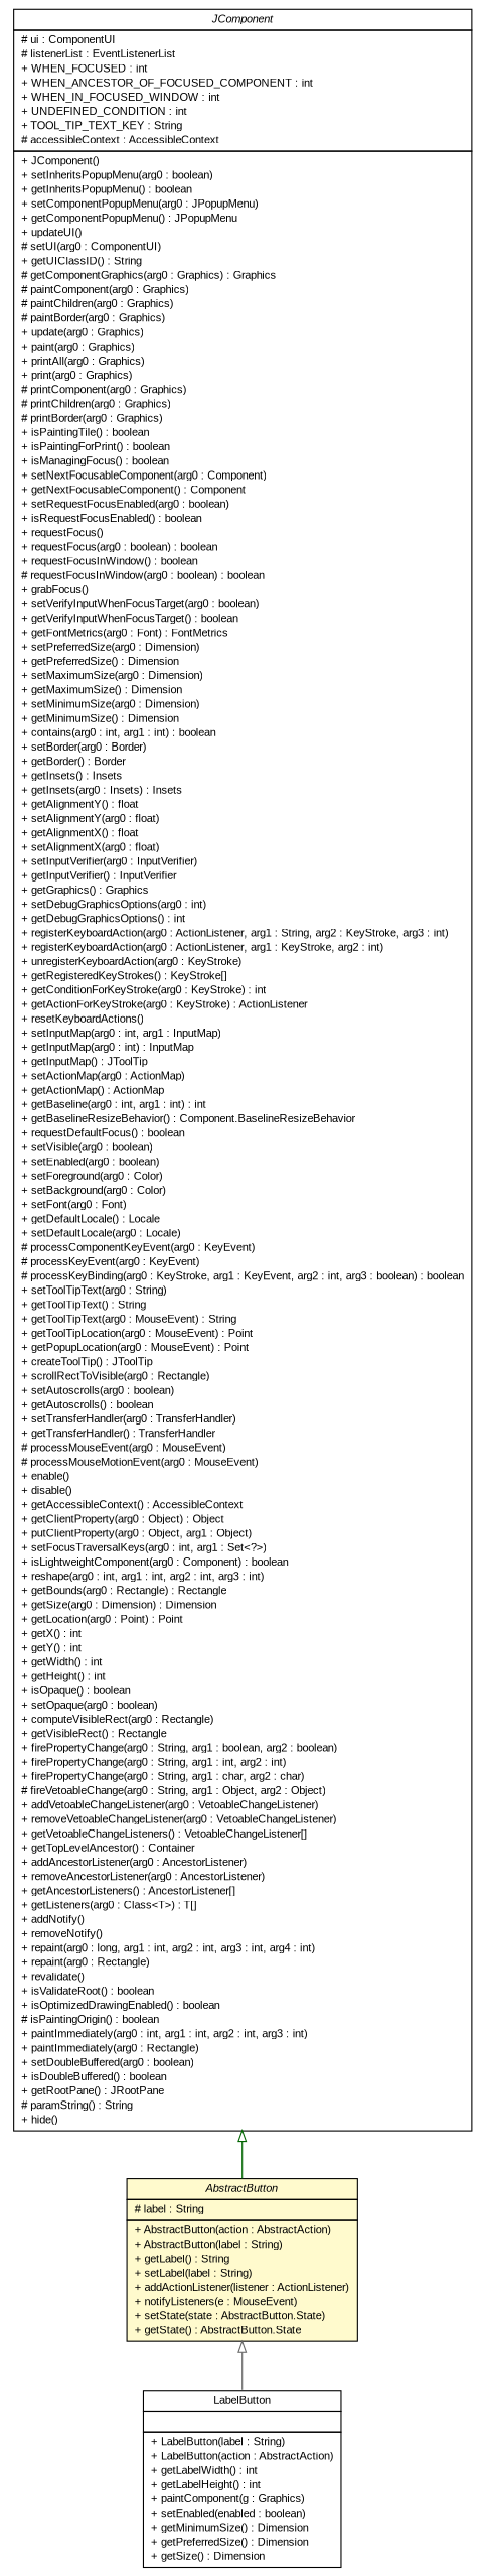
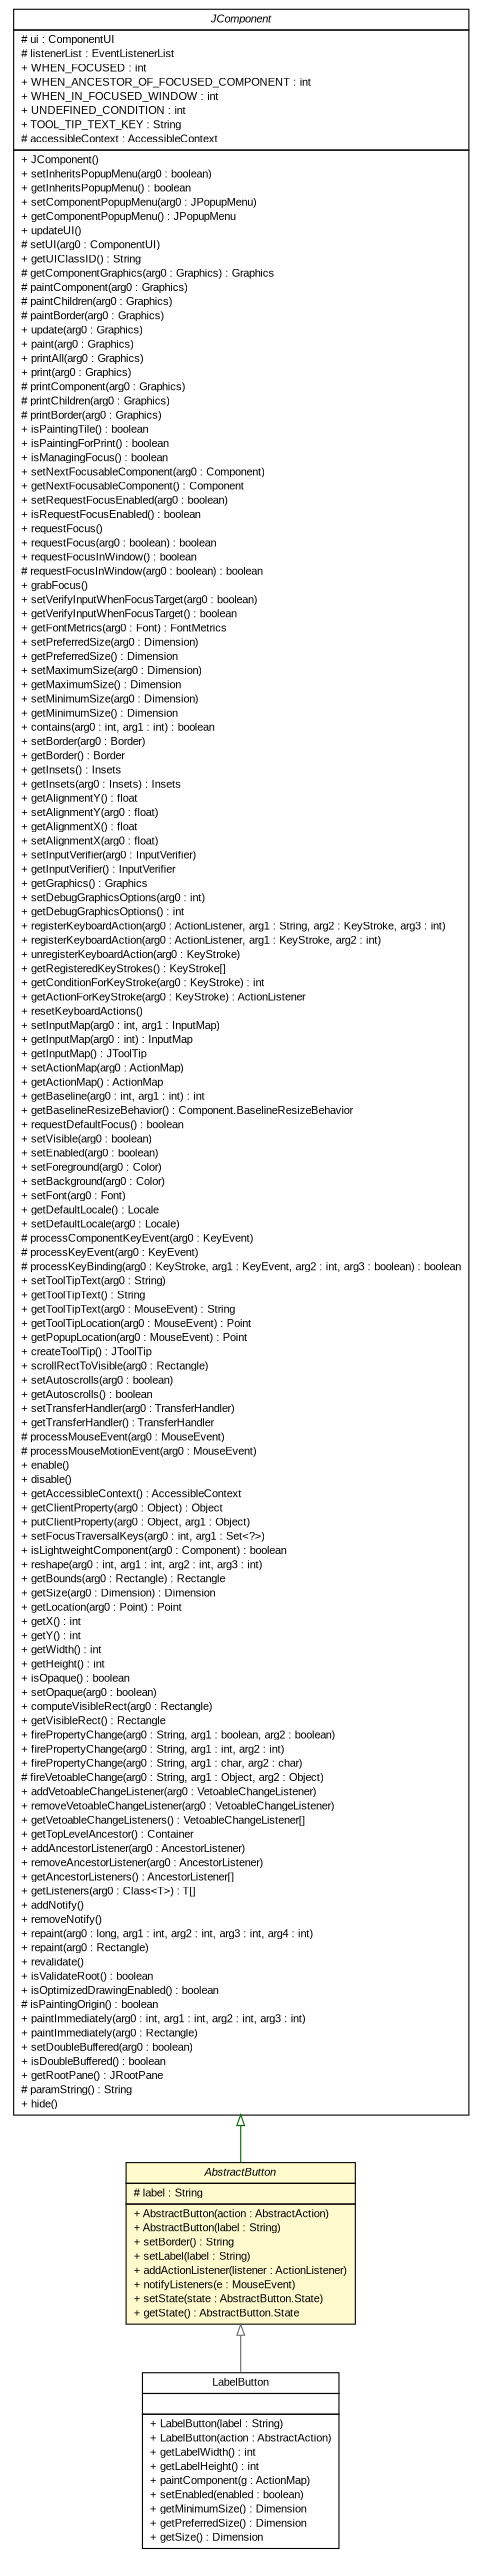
  digraph {
    nodesep=0.25
    ranksep=0.5
    node [fontcolor=black fontname=arial fontsize=10.0 shape=plaintext]
    edge [arrowtail=empty dir=back fontname=arial fontsize=10 headport=p labelfontname=arial labelfontsize=10 tailport=p]
-   n1 [label=<<table title="com.github.tilastokeskus.matertis.ui.LabelButton" border="0" cellborder="1" cellspacing="0" cellpadding="2" port="p" href="./LabelButton.html"> 		<tr><td><table border="0" cellspacing="0" cellpadding="1"> <tr><td align="center" balign="center"> LabelButton </td></tr> 		</table></td></tr> 		<tr><td><table border="0" cellspacing="0" cellpadding="1"> <tr><td align="left" balign="left">  </td></tr> 		</table></td></tr> 		<tr><td><table border="0" cellspacing="0" cellpadding="1"> <tr><td align="left" balign="left"> + LabelButton(label : String) </td></tr> <tr><td align="left" balign="left"> + LabelButton(action : AbstractAction) </td></tr> <tr><td align="left" balign="left"> + getLabelWidth() : int </td></tr> <tr><td align="left" balign="left"> + getLabelHeight() : int </td></tr> <tr><td align="left" balign="left"> + paintComponent(g : Graphics) </td></tr> <tr><td align="left" balign="left"> + setEnabled(enabled : boolean) </td></tr> <tr><td align="left" balign="left"> + getMinimumSize() : Dimension </td></tr> <tr><td align="left" balign="left"> + getPreferredSize() : Dimension </td></tr> <tr><td align="left" balign="left"> + getSize() : Dimension </td></tr> 		</table></td></tr> 		</table>>]
-   n2 [label=<<table title="com.github.tilastokeskus.matertis.ui.AbstractButton" border="0" cellborder="1" cellspacing="0" cellpadding="2" port="p" bgcolor="lemonChiffon" href="./AbstractButton.html"> 		<tr><td><table border="0" cellspacing="0" cellpadding="1"> <tr><td align="center" balign="center"><font face="arial italic"> AbstractButton </font></td></tr> 		</table></td></tr> 		<tr><td><table border="0" cellspacing="0" cellpadding="1"> <tr><td align="left" balign="left"> # label : String </td></tr> 		</table></td></tr> 		<tr><td><table border="0" cellspacing="0" cellpadding="1"> <tr><td align="left" balign="left"> + AbstractButton(action : AbstractAction) </td></tr> <tr><td align="left" balign="left"> + AbstractButton(label : String) </td></tr> <tr><td align="left" balign="left"> + getLabel() : String </td></tr> <tr><td align="left" balign="left"> + setLabel(label : String) </td></tr> <tr><td align="left" balign="left"> + addActionListener(listener : ActionListener) </td></tr> <tr><td align="left" balign="left"> + notifyListeners(e : MouseEvent) </td></tr> <tr><td align="left" balign="left"> + setState(state : AbstractButton.State) </td></tr> <tr><td align="left" balign="left"> + getState() : AbstractButton.State </td></tr> 		</table></td></tr> 		</table>>]
+   n1 [label=<<table title="com.github.tilastokeskus.matertis.ui.LabelButton" border="0" cellborder="1" cellspacing="0" cellpadding="2" port="p" href="./LabelButton.html"> 		<tr><td><table border="0" cellspacing="0" cellpadding="1"> <tr><td align="center" balign="center"> LabelButton </td></tr> 		</table></td></tr> 		<tr><td><table border="0" cellspacing="0" cellpadding="1"> <tr><td align="left" balign="left">  </td></tr> 		</table></td></tr> 		<tr><td><table border="0" cellspacing="0" cellpadding="1"> <tr><td align="left" balign="left"> + LabelButton(label : String) </td></tr> <tr><td align="left" balign="left"> + LabelButton(action : AbstractAction) </td></tr> <tr><td align="left" balign="left"> + getLabelWidth() : int </td></tr> <tr><td align="left" balign="left"> + getLabelHeight() : int </td></tr> <tr><td align="left" balign="left"> + paintComponent(g : ActionMap) </td></tr> <tr><td align="left" balign="left"> + setEnabled(enabled : boolean) </td></tr> <tr><td align="left" balign="left"> + getMinimumSize() : Dimension </td></tr> <tr><td align="left" balign="left"> + getPreferredSize() : Dimension </td></tr> <tr><td align="left" balign="left"> + getSize() : Dimension </td></tr> 		</table></td></tr> 		</table>>]
+   n2 [label=<<table title="com.github.tilastokeskus.matertis.ui.AbstractButton" border="0" cellborder="1" cellspacing="0" cellpadding="2" port="p" bgcolor="lemonChiffon" href="./AbstractButton.html"> 		<tr><td><table border="0" cellspacing="0" cellpadding="1"> <tr><td align="center" balign="center"><font face="arial italic"> AbstractButton </font></td></tr> 		</table></td></tr> 		<tr><td><table border="0" cellspacing="0" cellpadding="1"> <tr><td align="left" balign="left"> # label : String </td></tr> 		</table></td></tr> 		<tr><td><table border="0" cellspacing="0" cellpadding="1"> <tr><td align="left" balign="left"> + AbstractButton(action : AbstractAction) </td></tr> <tr><td align="left" balign="left"> + AbstractButton(label : String) </td></tr> <tr><td align="left" balign="left"> + setBorder() : String </td></tr> <tr><td align="left" balign="left"> + setLabel(label : String) </td></tr> <tr><td align="left" balign="left"> + addActionListener(listener : ActionListener) </td></tr> <tr><td align="left" balign="left"> + notifyListeners(e : MouseEvent) </td></tr> <tr><td align="left" balign="left"> + setState(state : AbstractButton.State) </td></tr> <tr><td align="left" balign="left"> + getState() : AbstractButton.State </td></tr> 		</table></td></tr> 		</table>>]
    n3 [label=<<table title="javax.swing.JComponent" border="0" cellborder="1" cellspacing="0" cellpadding="2" port="p" href="http://java.sun.com/j2se/1.4.2/docs/api/javax/swing/JComponent.html"> 		<tr><td><table border="0" cellspacing="0" cellpadding="1"> <tr><td align="center" balign="center"><font face="arial italic"> JComponent </font></td></tr> 		</table></td></tr> 		<tr><td><table border="0" cellspacing="0" cellpadding="1"> <tr><td align="left" balign="left"> # ui : ComponentUI </td></tr> <tr><td align="left" balign="left"> # listenerList : EventListenerList </td></tr> <tr><td align="left" balign="left"> + WHEN_FOCUSED : int </td></tr> <tr><td align="left" balign="left"> + WHEN_ANCESTOR_OF_FOCUSED_COMPONENT : int </td></tr> <tr><td align="left" balign="left"> + WHEN_IN_FOCUSED_WINDOW : int </td></tr> <tr><td align="left" balign="left"> + UNDEFINED_CONDITION : int </td></tr> <tr><td align="left" balign="left"> + TOOL_TIP_TEXT_KEY : String </td></tr> <tr><td align="left" balign="left"> # accessibleContext : AccessibleContext </td></tr> 		</table></td></tr> 		<tr><td><table border="0" cellspacing="0" cellpadding="1"> <tr><td align="left" balign="left"> + JComponent() </td></tr> <tr><td align="left" balign="left"> + setInheritsPopupMenu(arg0 : boolean) </td></tr> <tr><td align="left" balign="left"> + getInheritsPopupMenu() : boolean </td></tr> <tr><td align="left" balign="left"> + setComponentPopupMenu(arg0 : JPopupMenu) </td></tr> <tr><td align="left" balign="left"> + getComponentPopupMenu() : JPopupMenu </td></tr> <tr><td align="left" balign="left"> + updateUI() </td></tr> <tr><td align="left" balign="left"> # setUI(arg0 : ComponentUI) </td></tr> <tr><td align="left" balign="left"> + getUIClassID() : String </td></tr> <tr><td align="left" balign="left"> # getComponentGraphics(arg0 : Graphics) : Graphics </td></tr> <tr><td align="left" balign="left"> # paintComponent(arg0 : Graphics) </td></tr> <tr><td align="left" balign="left"> # paintChildren(arg0 : Graphics) </td></tr> <tr><td align="left" balign="left"> # paintBorder(arg0 : Graphics) </td></tr> <tr><td align="left" balign="left"> + update(arg0 : Graphics) </td></tr> <tr><td align="left" balign="left"> + paint(arg0 : Graphics) </td></tr> <tr><td align="left" balign="left"> + printAll(arg0 : Graphics) </td></tr> <tr><td align="left" balign="left"> + print(arg0 : Graphics) </td></tr> <tr><td align="left" balign="left"> # printComponent(arg0 : Graphics) </td></tr> <tr><td align="left" balign="left"> # printChildren(arg0 : Graphics) </td></tr> <tr><td align="left" balign="left"> # printBorder(arg0 : Graphics) </td></tr> <tr><td align="left" balign="left"> + isPaintingTile() : boolean </td></tr> <tr><td align="left" balign="left"> + isPaintingForPrint() : boolean </td></tr> <tr><td align="left" balign="left"> + isManagingFocus() : boolean </td></tr> <tr><td align="left" balign="left"> + setNextFocusableComponent(arg0 : Component) </td></tr> <tr><td align="left" balign="left"> + getNextFocusableComponent() : Component </td></tr> <tr><td align="left" balign="left"> + setRequestFocusEnabled(arg0 : boolean) </td></tr> <tr><td align="left" balign="left"> + isRequestFocusEnabled() : boolean </td></tr> <tr><td align="left" balign="left"> + requestFocus() </td></tr> <tr><td align="left" balign="left"> + requestFocus(arg0 : boolean) : boolean </td></tr> <tr><td align="left" balign="left"> + requestFocusInWindow() : boolean </td></tr> <tr><td align="left" balign="left"> # requestFocusInWindow(arg0 : boolean) : boolean </td></tr> <tr><td align="left" balign="left"> + grabFocus() </td></tr> <tr><td align="left" balign="left"> + setVerifyInputWhenFocusTarget(arg0 : boolean) </td></tr> <tr><td align="left" balign="left"> + getVerifyInputWhenFocusTarget() : boolean </td></tr> <tr><td align="left" balign="left"> + getFontMetrics(arg0 : Font) : FontMetrics </td></tr> <tr><td align="left" balign="left"> + setPreferredSize(arg0 : Dimension) </td></tr> <tr><td align="left" balign="left"> + getPreferredSize() : Dimension </td></tr> <tr><td align="left" balign="left"> + setMaximumSize(arg0 : Dimension) </td></tr> <tr><td align="left" balign="left"> + getMaximumSize() : Dimension </td></tr> <tr><td align="left" balign="left"> + setMinimumSize(arg0 : Dimension) </td></tr> <tr><td align="left" balign="left"> + getMinimumSize() : Dimension </td></tr> <tr><td align="left" balign="left"> + contains(arg0 : int, arg1 : int) : boolean </td></tr> <tr><td align="left" balign="left"> + setBorder(arg0 : Border) </td></tr> <tr><td align="left" balign="left"> + getBorder() : Border </td></tr> <tr><td align="left" balign="left"> + getInsets() : Insets </td></tr> <tr><td align="left" balign="left"> + getInsets(arg0 : Insets) : Insets </td></tr> <tr><td align="left" balign="left"> + getAlignmentY() : float </td></tr> <tr><td align="left" balign="left"> + setAlignmentY(arg0 : float) </td></tr> <tr><td align="left" balign="left"> + getAlignmentX() : float </td></tr> <tr><td align="left" balign="left"> + setAlignmentX(arg0 : float) </td></tr> <tr><td align="left" balign="left"> + setInputVerifier(arg0 : InputVerifier) </td></tr> <tr><td align="left" balign="left"> + getInputVerifier() : InputVerifier </td></tr> <tr><td align="left" balign="left"> + getGraphics() : Graphics </td></tr> <tr><td align="left" balign="left"> + setDebugGraphicsOptions(arg0 : int) </td></tr> <tr><td align="left" balign="left"> + getDebugGraphicsOptions() : int </td></tr> <tr><td align="left" balign="left"> + registerKeyboardAction(arg0 : ActionListener, arg1 : String, arg2 : KeyStroke, arg3 : int) </td></tr> <tr><td align="left" balign="left"> + registerKeyboardAction(arg0 : ActionListener, arg1 : KeyStroke, arg2 : int) </td></tr> <tr><td align="left" balign="left"> + unregisterKeyboardAction(arg0 : KeyStroke) </td></tr> <tr><td align="left" balign="left"> + getRegisteredKeyStrokes() : KeyStroke[] </td></tr> <tr><td align="left" balign="left"> + getConditionForKeyStroke(arg0 : KeyStroke) : int </td></tr> <tr><td align="left" balign="left"> + getActionForKeyStroke(arg0 : KeyStroke) : ActionListener </td></tr> <tr><td align="left" balign="left"> + resetKeyboardActions() </td></tr> <tr><td align="left" balign="left"> + setInputMap(arg0 : int, arg1 : InputMap) </td></tr> <tr><td align="left" balign="left"> + getInputMap(arg0 : int) : InputMap </td></tr> <tr><td align="left" balign="left"> + getInputMap() : JToolTip </td></tr> <tr><td align="left" balign="left"> + setActionMap(arg0 : ActionMap) </td></tr> <tr><td align="left" balign="left"> + getActionMap() : ActionMap </td></tr> <tr><td align="left" balign="left"> + getBaseline(arg0 : int, arg1 : int) : int </td></tr> <tr><td align="left" balign="left"> + getBaselineResizeBehavior() : Component.BaselineResizeBehavior </td></tr> <tr><td align="left" balign="left"> + requestDefaultFocus() : boolean </td></tr> <tr><td align="left" balign="left"> + setVisible(arg0 : boolean) </td></tr> <tr><td align="left" balign="left"> + setEnabled(arg0 : boolean) </td></tr> <tr><td align="left" balign="left"> + setForeground(arg0 : Color) </td></tr> <tr><td align="left" balign="left"> + setBackground(arg0 : Color) </td></tr> <tr><td align="left" balign="left"> + setFont(arg0 : Font) </td></tr> <tr><td align="left" balign="left"> + getDefaultLocale() : Locale </td></tr> <tr><td align="left" balign="left"> + setDefaultLocale(arg0 : Locale) </td></tr> <tr><td align="left" balign="left"> # processComponentKeyEvent(arg0 : KeyEvent) </td></tr> <tr><td align="left" balign="left"> # processKeyEvent(arg0 : KeyEvent) </td></tr> <tr><td align="left" balign="left"> # processKeyBinding(arg0 : KeyStroke, arg1 : KeyEvent, arg2 : int, arg3 : boolean) : boolean </td></tr> <tr><td align="left" balign="left"> + setToolTipText(arg0 : String) </td></tr> <tr><td align="left" balign="left"> + getToolTipText() : String </td></tr> <tr><td align="left" balign="left"> + getToolTipText(arg0 : MouseEvent) : String </td></tr> <tr><td align="left" balign="left"> + getToolTipLocation(arg0 : MouseEvent) : Point </td></tr> <tr><td align="left" balign="left"> + getPopupLocation(arg0 : MouseEvent) : Point </td></tr> <tr><td align="left" balign="left"> + createToolTip() : JToolTip </td></tr> <tr><td align="left" balign="left"> + scrollRectToVisible(arg0 : Rectangle) </td></tr> <tr><td align="left" balign="left"> + setAutoscrolls(arg0 : boolean) </td></tr> <tr><td align="left" balign="left"> + getAutoscrolls() : boolean </td></tr> <tr><td align="left" balign="left"> + setTransferHandler(arg0 : TransferHandler) </td></tr> <tr><td align="left" balign="left"> + getTransferHandler() : TransferHandler </td></tr> <tr><td align="left" balign="left"> # processMouseEvent(arg0 : MouseEvent) </td></tr> <tr><td align="left" balign="left"> # processMouseMotionEvent(arg0 : MouseEvent) </td></tr> <tr><td align="left" balign="left"> + enable() </td></tr> <tr><td align="left" balign="left"> + disable() </td></tr> <tr><td align="left" balign="left"> + getAccessibleContext() : AccessibleContext </td></tr> <tr><td align="left" balign="left"> + getClientProperty(arg0 : Object) : Object </td></tr> <tr><td align="left" balign="left"> + putClientProperty(arg0 : Object, arg1 : Object) </td></tr> <tr><td align="left" balign="left"> + setFocusTraversalKeys(arg0 : int, arg1 : Set&lt;?&gt;) </td></tr> <tr><td align="left" balign="left"> + isLightweightComponent(arg0 : Component) : boolean </td></tr> <tr><td align="left" balign="left"> + reshape(arg0 : int, arg1 : int, arg2 : int, arg3 : int) </td></tr> <tr><td align="left" balign="left"> + getBounds(arg0 : Rectangle) : Rectangle </td></tr> <tr><td align="left" balign="left"> + getSize(arg0 : Dimension) : Dimension </td></tr> <tr><td align="left" balign="left"> + getLocation(arg0 : Point) : Point </td></tr> <tr><td align="left" balign="left"> + getX() : int </td></tr> <tr><td align="left" balign="left"> + getY() : int </td></tr> <tr><td align="left" balign="left"> + getWidth() : int </td></tr> <tr><td align="left" balign="left"> + getHeight() : int </td></tr> <tr><td align="left" balign="left"> + isOpaque() : boolean </td></tr> <tr><td align="left" balign="left"> + setOpaque(arg0 : boolean) </td></tr> <tr><td align="left" balign="left"> + computeVisibleRect(arg0 : Rectangle) </td></tr> <tr><td align="left" balign="left"> + getVisibleRect() : Rectangle </td></tr> <tr><td align="left" balign="left"> + firePropertyChange(arg0 : String, arg1 : boolean, arg2 : boolean) </td></tr> <tr><td align="left" balign="left"> + firePropertyChange(arg0 : String, arg1 : int, arg2 : int) </td></tr> <tr><td align="left" balign="left"> + firePropertyChange(arg0 : String, arg1 : char, arg2 : char) </td></tr> <tr><td align="left" balign="left"> # fireVetoableChange(arg0 : String, arg1 : Object, arg2 : Object) </td></tr> <tr><td align="left" balign="left"> + addVetoableChangeListener(arg0 : VetoableChangeListener) </td></tr> <tr><td align="left" balign="left"> + removeVetoableChangeListener(arg0 : VetoableChangeListener) </td></tr> <tr><td align="left" balign="left"> + getVetoableChangeListeners() : VetoableChangeListener[] </td></tr> <tr><td align="left" balign="left"> + getTopLevelAncestor() : Container </td></tr> <tr><td align="left" balign="left"> + addAncestorListener(arg0 : AncestorListener) </td></tr> <tr><td align="left" balign="left"> + removeAncestorListener(arg0 : AncestorListener) </td></tr> <tr><td align="left" balign="left"> + getAncestorListeners() : AncestorListener[] </td></tr> <tr><td align="left" balign="left"> + getListeners(arg0 : Class&lt;T&gt;) : T[] </td></tr> <tr><td align="left" balign="left"> + addNotify() </td></tr> <tr><td align="left" balign="left"> + removeNotify() </td></tr> <tr><td align="left" balign="left"> + repaint(arg0 : long, arg1 : int, arg2 : int, arg3 : int, arg4 : int) </td></tr> <tr><td align="left" balign="left"> + repaint(arg0 : Rectangle) </td></tr> <tr><td align="left" balign="left"> + revalidate() </td></tr> <tr><td align="left" balign="left"> + isValidateRoot() : boolean </td></tr> <tr><td align="left" balign="left"> + isOptimizedDrawingEnabled() : boolean </td></tr> <tr><td align="left" balign="left"> # isPaintingOrigin() : boolean </td></tr> <tr><td align="left" balign="left"> + paintImmediately(arg0 : int, arg1 : int, arg2 : int, arg3 : int) </td></tr> <tr><td align="left" balign="left"> + paintImmediately(arg0 : Rectangle) </td></tr> <tr><td align="left" balign="left"> + setDoubleBuffered(arg0 : boolean) </td></tr> <tr><td align="left" balign="left"> + isDoubleBuffered() : boolean </td></tr> <tr><td align="left" balign="left"> + getRootPane() : JRootPane </td></tr> <tr><td align="left" balign="left"> # paramString() : String </td></tr> <tr><td align="left" balign="left"> + hide() </td></tr> 		</table></td></tr> 		</table>>]
    n2 -> n1 [color=gray40]
    n3 -> n2 [color=darkgreen]
  }
